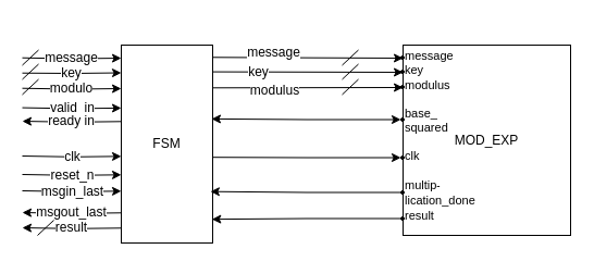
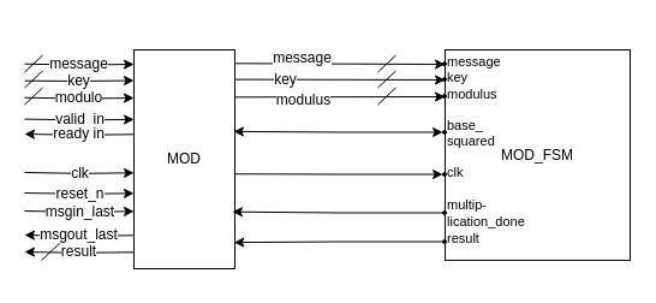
  <mxCell id="0" />
  <mxCell id="1" parent="0" />
- <mxCell id="2" value="MOD_EXP" style="rounded=0;whiteSpace=wrap;html=1;" vertex="1" parent="1"><mxGeometry x="370" y="41" width="154" height="175" as="geometry" /></mxCell>
+ <mxCell id="2" value="MOD_FSM" style="rounded=0;whiteSpace=wrap;html=1;" vertex="1" parent="1"><mxGeometry x="370" y="41" width="154" height="175" as="geometry" /></mxCell>
  <mxCell id="3" value="&lt;div style=&quot;font-size: 11px;&quot;&gt;&lt;font style=&quot;font-size: 11px;&quot;&gt;&lt;br&gt;&lt;/font&gt;&lt;/div&gt;&lt;div style=&quot;font-size: 11px;&quot;&gt;&lt;font style=&quot;font-size: 11px;&quot;&gt;&lt;br&gt;&lt;/font&gt;&lt;/div&gt;&lt;div style=&quot;font-size: 11px;&quot;&gt;&lt;font style=&quot;font-size: 11px;&quot;&gt;message&lt;/font&gt;&lt;/div&gt;&lt;div style=&quot;font-size: 11px;&quot;&gt;&lt;font style=&quot;font-size: 11px;&quot;&gt;key&lt;/font&gt;&lt;/div&gt;&lt;div style=&quot;font-size: 11px;&quot;&gt;&lt;font style=&quot;font-size: 11px;&quot;&gt;modulus&lt;/font&gt;&lt;/div&gt;&lt;div style=&quot;font-size: 11px;&quot;&gt;&lt;font style=&quot;font-size: 11px;&quot;&gt;&lt;br&gt;&lt;/font&gt;&lt;/div&gt;&lt;div style=&quot;font-size: 11px;&quot;&gt;&lt;font style=&quot;font-size: 11px;&quot;&gt;base_&lt;/font&gt;&lt;/div&gt;&lt;div style=&quot;font-size: 11px;&quot;&gt;&lt;font style=&quot;font-size: 11px;&quot;&gt;squared&lt;/font&gt;&lt;/div&gt;&lt;div style=&quot;font-size: 11px;&quot;&gt;&lt;font style=&quot;font-size: 11px;&quot;&gt;&lt;br&gt;&lt;/font&gt;&lt;/div&gt;&lt;div style=&quot;font-size: 11px;&quot;&gt;&lt;font style=&quot;font-size: 11px;&quot;&gt;clk&lt;/font&gt;&lt;/div&gt;&lt;div style=&quot;font-size: 11px;&quot;&gt;&lt;font style=&quot;font-size: 11px;&quot;&gt;&lt;br&gt;&lt;/font&gt;&lt;/div&gt;&lt;div style=&quot;font-size: 11px;&quot;&gt;&lt;font style=&quot;text-align: right;&quot;&gt;multip&lt;/font&gt;&lt;font style=&quot;text-align: right; font-size: 10px;&quot;&gt;-&lt;/font&gt;&lt;div style=&quot;font-size: 12px; text-align: right;&quot;&gt;&lt;font style=&quot;font-size: 11px;&quot;&gt;lication_done&lt;/font&gt;&lt;/div&gt;&lt;div style=&quot;font-size: 12px;&quot;&gt;&lt;span style=&quot;background-color: initial; font-size: 11px;&quot;&gt;result&lt;/span&gt;&lt;br&gt;&lt;/div&gt;&lt;/div&gt;&lt;div style=&quot;font-size: 11px;&quot;&gt;&lt;font style=&quot;font-size: 11px;&quot;&gt;&lt;br&gt;&lt;/font&gt;&lt;/div&gt;&lt;div style=&quot;font-size: 11px;&quot;&gt;&lt;br&gt;&lt;/div&gt;" style="text;html=1;align=left;verticalAlign=middle;whiteSpace=wrap;rounded=0;" vertex="1" parent="1"><mxGeometry x="370" y="20" width="56" height="210" as="geometry" /></mxCell>
  <mxCell id="4" value="" style="ellipse;whiteSpace=wrap;html=1;rounded=0;align=center;verticalAlign=middle;fontFamily=Helvetica;fontSize=12;fontColor=default;fillColor=#000000;gradientColor=none;fontStyle=1" vertex="1" parent="1"><mxGeometry x="368" y="51" width="3" height="3" as="geometry" /></mxCell>
  <mxCell id="5" value="" style="ellipse;whiteSpace=wrap;html=1;rounded=0;align=center;verticalAlign=middle;fontFamily=Helvetica;fontSize=12;fontColor=default;fillColor=#000000;gradientColor=none;" vertex="1" parent="1"><mxGeometry x="368" y="64" width="3" height="3" as="geometry" /></mxCell>
  <mxCell id="6" value="" style="ellipse;whiteSpace=wrap;html=1;rounded=0;align=center;verticalAlign=middle;fontFamily=Helvetica;fontSize=12;fontColor=default;fillColor=#000000;gradientColor=none;" vertex="1" parent="1"><mxGeometry x="368" y="78" width="3" height="3" as="geometry" /></mxCell>
  <mxCell id="7" value="" style="ellipse;whiteSpace=wrap;html=1;rounded=0;align=center;verticalAlign=middle;fontFamily=Helvetica;fontSize=12;fontColor=default;fillColor=#000000;gradientColor=none;" vertex="1" parent="1"><mxGeometry x="368" y="108" width="3" height="3" as="geometry" /></mxCell>
  <mxCell id="8" value="" style="ellipse;whiteSpace=wrap;html=1;rounded=0;align=center;verticalAlign=middle;fontFamily=Helvetica;fontSize=12;fontColor=default;fillColor=#000000;gradientColor=none;" vertex="1" parent="1"><mxGeometry x="368" y="143" width="3" height="3" as="geometry" /></mxCell>
  <mxCell id="9" value="" style="ellipse;whiteSpace=wrap;html=1;rounded=0;align=center;verticalAlign=middle;fontFamily=Helvetica;fontSize=12;fontColor=default;fillColor=#000000;gradientColor=none;" vertex="1" parent="1"><mxGeometry x="368" y="199" width="3" height="3" as="geometry" /></mxCell>
  <mxCell id="10" value="" style="ellipse;whiteSpace=wrap;html=1;rounded=0;align=center;verticalAlign=middle;fontFamily=Helvetica;fontSize=12;fontColor=default;fillColor=#000000;gradientColor=none;" vertex="1" parent="1"><mxGeometry x="368" y="175" width="3" height="3" as="geometry" /></mxCell>
  <mxCell id="11" value="message" style="endArrow=classic;html=1;rounded=0;fontFamily=Helvetica;fontSize=12;fontColor=default;exitX=0.986;exitY=0.062;exitDx=0;exitDy=0;exitPerimeter=0;" edge="1" parent="1" source="18"><mxGeometry x="-0.348" y="5" width="50" height="50" relative="1" as="geometry"><mxPoint x="197" y="53" as="sourcePoint" /><mxPoint x="370" y="53" as="targetPoint" /><mxPoint as="offset" /></mxGeometry></mxCell>
  <mxCell id="12" value="" style="endArrow=none;html=1;rounded=0;fontFamily=Helvetica;fontSize=12;fontColor=default;" edge="1" parent="1"><mxGeometry width="50" height="50" relative="1" as="geometry"><mxPoint x="314" y="59.5" as="sourcePoint" /><mxPoint x="329" y="45.5" as="targetPoint" /></mxGeometry></mxCell>
  <mxCell id="13" value="key" style="endArrow=classic;html=1;rounded=0;fontFamily=Helvetica;fontSize=12;fontColor=default;exitX=0.989;exitY=0.195;exitDx=0;exitDy=0;exitPerimeter=0;" edge="1" parent="1"><mxGeometry x="-0.495" width="50" height="50" relative="1" as="geometry"><mxPoint x="192.086" y="65.57" as="sourcePoint" /><mxPoint x="370" y="66" as="targetPoint" /><mxPoint as="offset" /></mxGeometry></mxCell>
  <mxCell id="14" value="" style="endArrow=none;html=1;rounded=0;fontFamily=Helvetica;fontSize=12;fontColor=default;" edge="1" parent="1"><mxGeometry width="50" height="50" relative="1" as="geometry"><mxPoint x="314" y="72.5" as="sourcePoint" /><mxPoint x="329" y="58.5" as="targetPoint" /></mxGeometry></mxCell>
  <mxCell id="15" value="modulus" style="endArrow=classic;html=1;rounded=0;fontFamily=Helvetica;fontSize=12;fontColor=default;exitX=1;exitY=0.216;exitDx=0;exitDy=0;exitPerimeter=0;" edge="1" parent="1" source="18"><mxGeometry x="-0.343" y="-3" width="50" height="50" relative="1" as="geometry"><mxPoint x="237" y="80" as="sourcePoint" /><mxPoint x="370" y="80" as="targetPoint" /><mxPoint as="offset" /></mxGeometry></mxCell>
  <mxCell id="16" value="" style="endArrow=none;html=1;rounded=0;fontFamily=Helvetica;fontSize=12;fontColor=default;" edge="1" parent="1"><mxGeometry width="50" height="50" relative="1" as="geometry"><mxPoint x="314" y="86.5" as="sourcePoint" /><mxPoint x="329" y="72.5" as="targetPoint" /></mxGeometry></mxCell>
  <mxCell id="17" value="key" style="edgeStyle=orthogonalEdgeStyle;rounded=0;orthogonalLoop=1;jettySize=auto;html=1;exitX=0;exitY=0.25;exitDx=0;exitDy=0;fontFamily=Helvetica;fontSize=12;fontColor=default;endArrow=none;endFill=0;startArrow=classic;startFill=1;" edge="1" parent="1"><mxGeometry relative="1" as="geometry"><mxPoint x="20" y="66.714" as="targetPoint" /><mxPoint y="66.5" as="sourcePoint" x="111" /></mxGeometry></mxCell>
- <mxCell id="18" value="FSM" style="rounded=0;whiteSpace=wrap;html=1;" vertex="1" parent="1"><mxGeometry y="41" width="84" height="182" as="geometry" x="111" /></mxCell>
+ <mxCell id="18" value="MOD" style="rounded=0;whiteSpace=wrap;html=1;" vertex="1" parent="1"><mxGeometry y="41" width="84" height="182" as="geometry" x="111" /></mxCell>
  <mxCell id="19" style="edgeStyle=orthogonalEdgeStyle;rounded=0;orthogonalLoop=1;jettySize=auto;html=1;exitX=0;exitY=0.5;exitDx=0;exitDy=0;entryX=0.988;entryY=0.373;entryDx=0;entryDy=0;entryPerimeter=0;fontFamily=Helvetica;fontSize=12;fontColor=default;startArrow=classic;startFill=1;" edge="1" parent="1" source="7" target="18"><mxGeometry relative="1" as="geometry" /></mxCell>
  <mxCell id="20" style="edgeStyle=orthogonalEdgeStyle;rounded=0;orthogonalLoop=1;jettySize=auto;html=1;exitX=0;exitY=0.5;exitDx=0;exitDy=0;entryX=1;entryY=0.567;entryDx=0;entryDy=0;entryPerimeter=0;fontFamily=Helvetica;fontSize=12;fontColor=default;startArrow=classic;startFill=1;endArrow=none;endFill=0;" edge="1" parent="1" source="8" target="18"><mxGeometry relative="1" as="geometry" /></mxCell>
  <mxCell id="21" value="message" style="edgeStyle=orthogonalEdgeStyle;rounded=0;orthogonalLoop=1;jettySize=auto;html=1;exitX=0;exitY=0.25;exitDx=0;exitDy=0;fontFamily=Helvetica;fontSize=12;fontColor=default;endArrow=none;endFill=0;startArrow=classic;startFill=1;" edge="1" parent="1"><mxGeometry relative="1" as="geometry"><mxPoint x="20" y="52.714" as="targetPoint" /><mxPoint y="53" as="sourcePoint" x="111" /></mxGeometry></mxCell>
  <mxCell id="22" value="modulo&lt;span style=&quot;color: rgba(0, 0, 0, 0); font-family: monospace; font-size: 0px; text-align: start; background-color: rgb(251, 251, 251);&quot;&gt;%3CmxGraphModel%3E%3Croot%3E%3CmxCell%20id%3D%220%22%2F%3E%3CmxCell%20id%3D%221%22%20parent%3D%220%22%2F%3E%3CmxCell%20id%3D%222%22%20value%3D%22message%22%20style%3D%22edgeStyle%3DorthogonalEdgeStyle%3Brounded%3D0%3BorthogonalLoop%3D1%3BjettySize%3Dauto%3Bhtml%3D1%3BexitX%3D0%3BexitY%3D0.25%3BexitDx%3D0%3BexitDy%3D0%3BfontFamily%3DHelvetica%3BfontSize%3D12%3BfontColor%3Ddefault%3BendArrow%3Dnone%3BendFill%3D0%3BstartArrow%3Dclassic%3BstartFill%3D1%3B%22%20edge%3D%221%22%20parent%3D%221%22%3E%3CmxGeometry%20relative%3D%221%22%20as%3D%22geometry%22%3E%3CmxPoint%20x%3D%22-91%22%20y%3D%22325.714%22%20as%3D%22targetPoint%22%2F%3E%3CmxPoint%20y%3D%22326%22%20as%3D%22sourcePoint%22%2F%3E%3C%2FmxGeometry%3E%3C%2FmxCell%3E%3C%2Froot%3E%3C%2FmxGraphModel%3E&lt;/span&gt;" style="edgeStyle=orthogonalEdgeStyle;rounded=0;orthogonalLoop=1;jettySize=auto;html=1;exitX=0;exitY=0.25;exitDx=0;exitDy=0;fontFamily=Helvetica;fontSize=12;fontColor=default;endArrow=none;endFill=0;startArrow=classic;startFill=1;" edge="1" parent="1"><mxGeometry relative="1" as="geometry"><mxPoint x="20" y="80.714" as="targetPoint" /><mxPoint y="81" as="sourcePoint" x="111" /></mxGeometry></mxCell>
  <mxCell id="23" value="valid_in" style="edgeStyle=orthogonalEdgeStyle;rounded=0;orthogonalLoop=1;jettySize=auto;html=1;exitX=0;exitY=0.25;exitDx=0;exitDy=0;fontFamily=Helvetica;fontSize=12;fontColor=default;endArrow=none;endFill=0;startArrow=classic;startFill=1;" edge="1" parent="1"><mxGeometry x="-0.014" relative="1" as="geometry"><mxPoint x="20" y="98.594" as="targetPoint" /><mxPoint y="98.88" as="sourcePoint" x="111" /><mxPoint as="offset" /></mxGeometry></mxCell>
  <mxCell id="24" value="ready in" style="edgeStyle=orthogonalEdgeStyle;rounded=0;orthogonalLoop=1;jettySize=auto;html=1;exitX=0;exitY=0.25;exitDx=0;exitDy=0;fontFamily=Helvetica;fontSize=12;fontColor=default;endArrow=classic;endFill=1;startArrow=none;startFill=0;" edge="1" parent="1"><mxGeometry relative="1" as="geometry"><mxPoint x="20" y="111.004" as="targetPoint" /><mxPoint y="111.29" as="sourcePoint" x="111" /></mxGeometry></mxCell>
  <mxCell id="25" style="edgeStyle=orthogonalEdgeStyle;rounded=0;orthogonalLoop=1;jettySize=auto;html=1;exitX=0;exitY=0.5;exitDx=0;exitDy=0;entryX=0.975;entryY=0.74;entryDx=0;entryDy=0;entryPerimeter=0;fontFamily=Helvetica;fontSize=12;fontColor=default;" edge="1" parent="1" source="10" target="18"><mxGeometry relative="1" as="geometry" /></mxCell>
  <mxCell id="26" style="edgeStyle=orthogonalEdgeStyle;rounded=0;orthogonalLoop=1;jettySize=auto;html=1;exitX=0;exitY=0.5;exitDx=0;exitDy=0;entryX=0.992;entryY=0.88;entryDx=0;entryDy=0;entryPerimeter=0;fontFamily=Helvetica;fontSize=12;fontColor=default;" edge="1" parent="1" source="9" target="18"><mxGeometry relative="1" as="geometry" /></mxCell>
  <mxCell id="27" value="clk" style="edgeStyle=orthogonalEdgeStyle;rounded=0;orthogonalLoop=1;jettySize=auto;html=1;exitX=0;exitY=0.25;exitDx=0;exitDy=0;fontFamily=Helvetica;fontSize=12;fontColor=default;endArrow=none;endFill=0;startArrow=classic;startFill=1;" edge="1" parent="1"><mxGeometry x="-0.014" relative="1" as="geometry"><mxPoint x="20" y="143.004" as="targetPoint" /><mxPoint y="143.29" as="sourcePoint" x="111" /><mxPoint as="offset" /></mxGeometry></mxCell>
  <mxCell id="28" value="reset_n" style="edgeStyle=orthogonalEdgeStyle;rounded=0;orthogonalLoop=1;jettySize=auto;html=1;exitX=0;exitY=0.25;exitDx=0;exitDy=0;fontFamily=Helvetica;fontSize=12;fontColor=default;endArrow=none;endFill=0;startArrow=classic;startFill=1;" edge="1" parent="1"><mxGeometry x="-0.014" relative="1" as="geometry"><mxPoint x="20" y="160.004" as="targetPoint" /><mxPoint y="160.29" as="sourcePoint" x="111" /><mxPoint as="offset" /></mxGeometry></mxCell>
  <mxCell id="29" value="msgin_last" style="edgeStyle=orthogonalEdgeStyle;rounded=0;orthogonalLoop=1;jettySize=auto;html=1;exitX=0;exitY=0.25;exitDx=0;exitDy=0;fontFamily=Helvetica;fontSize=12;fontColor=default;endArrow=none;endFill=0;startArrow=classic;startFill=1;" edge="1" parent="1"><mxGeometry x="-0.014" relative="1" as="geometry"><mxPoint x="20" y="175.004" as="targetPoint" /><mxPoint y="175.29" as="sourcePoint" x="111" /><mxPoint as="offset" /></mxGeometry></mxCell>
  <mxCell id="30" value="msgout_last" style="edgeStyle=orthogonalEdgeStyle;rounded=0;orthogonalLoop=1;jettySize=auto;html=1;exitX=0;exitY=0.25;exitDx=0;exitDy=0;fontFamily=Helvetica;fontSize=12;fontColor=default;endArrow=classic;endFill=1;startArrow=none;startFill=0;" edge="1" parent="1"><mxGeometry relative="1" as="geometry"><mxPoint x="20" y="195.004" as="targetPoint" /><mxPoint y="195.29" as="sourcePoint" x="111" /></mxGeometry></mxCell>
  <mxCell id="31" value="result" style="edgeStyle=orthogonalEdgeStyle;rounded=0;orthogonalLoop=1;jettySize=auto;html=1;exitX=0;exitY=0.25;exitDx=0;exitDy=0;fontFamily=Helvetica;fontSize=12;fontColor=default;endArrow=classic;endFill=1;startArrow=none;startFill=0;" edge="1" parent="1"><mxGeometry relative="1" as="geometry"><mxPoint x="20" y="209.004" as="targetPoint" /><mxPoint y="209.29" as="sourcePoint" x="111" /></mxGeometry></mxCell>
  <mxCell id="32" value="" style="endArrow=none;html=1;rounded=0;fontFamily=Helvetica;fontSize=12;fontColor=default;" edge="1" parent="1"><mxGeometry width="50" height="50" relative="1" as="geometry"><mxPoint x="20" y="59.5" as="sourcePoint" /><mxPoint x="35" y="45.5" as="targetPoint" /></mxGeometry></mxCell>
  <mxCell id="33" value="" style="endArrow=none;html=1;rounded=0;fontFamily=Helvetica;fontSize=12;fontColor=default;" edge="1" parent="1"><mxGeometry width="50" height="50" relative="1" as="geometry"><mxPoint x="20" y="72.5" as="sourcePoint" /><mxPoint x="35" y="58.5" as="targetPoint" /></mxGeometry></mxCell>
  <mxCell id="34" value="" style="endArrow=none;html=1;rounded=0;fontFamily=Helvetica;fontSize=12;fontColor=default;" edge="1" parent="1"><mxGeometry width="50" height="50" relative="1" as="geometry"><mxPoint x="20" y="86.5" as="sourcePoint" /><mxPoint x="35" y="72.5" as="targetPoint" /></mxGeometry></mxCell>
  <mxCell id="35" value="" style="endArrow=none;html=1;rounded=0;fontFamily=Helvetica;fontSize=12;fontColor=default;" edge="1" parent="1"><mxGeometry width="50" height="50" relative="1" as="geometry"><mxPoint x="34" y="216" as="sourcePoint" /><mxPoint x="49" y="202" as="targetPoint" /></mxGeometry></mxCell>
